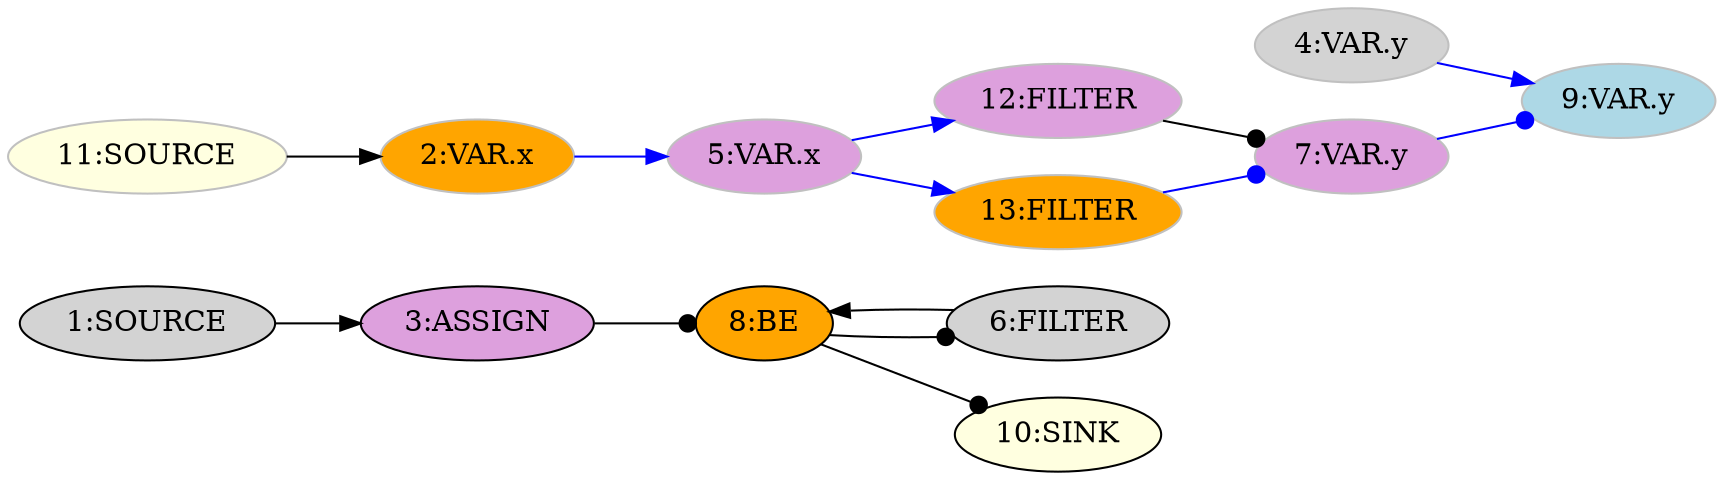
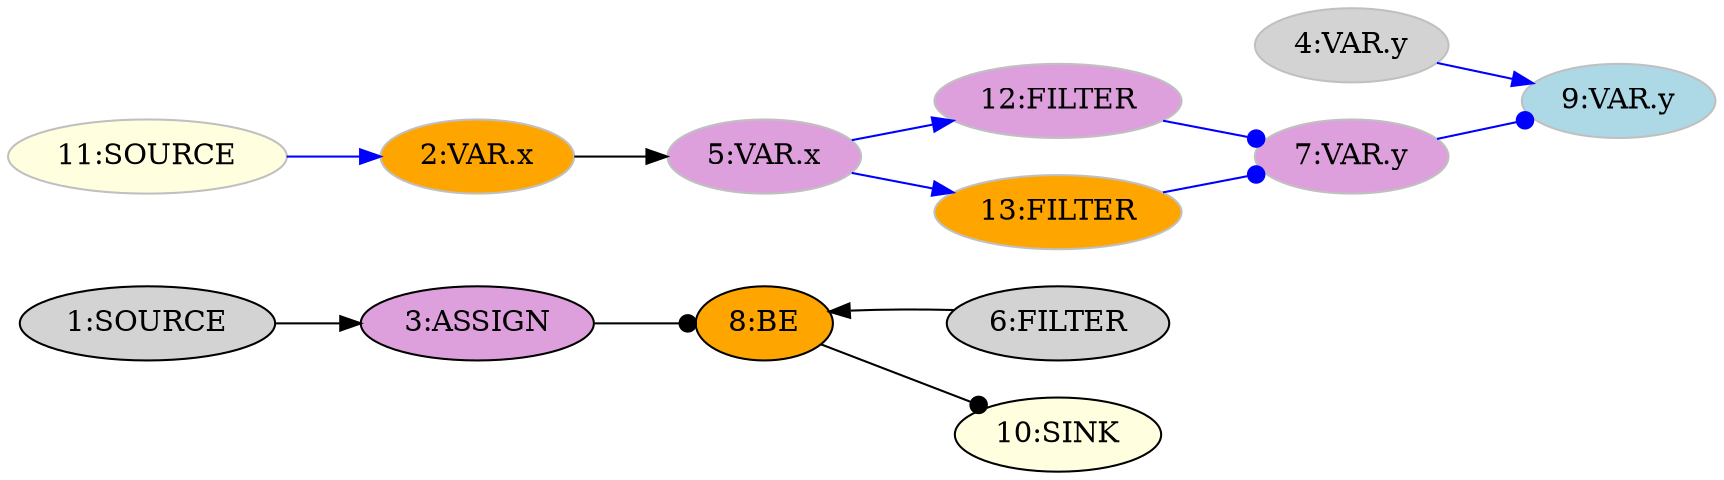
  digraph {
    rankdir=LR
    node [fillcolor=plum style=filled color=grey]
    edge [arrowhead=normal color=blue]
    n1 [label="3:ASSIGN" color=""]
    n2 [fillcolor=orange label="8:BE" color=""]
    n3 [fillcolor=lightgrey label="6:FILTER" color=""]
    n4 [fillcolor=lightyellow label="10:SINK" color=""]
    n5 [fillcolor=lightgrey label="1:SOURCE" color=""]
    n6 [fillcolor=orange label="2:VAR.x"]
    n7 [label="5:VAR.x"]
    n8 [label="12:FILTER"]
    n9 [fillcolor=orange label="13:FILTER"]
    n10 [fillcolor=lightgrey label="4:VAR.y"]
    n11 [fillcolor=lightblue label="9:VAR.y"]
    n12 [label="7:VAR.y"]
    n13 [fillcolor=lightyellow label="11:SOURCE"]
    n1 -> n2 [arrowhead=dot color=black]
-   n2 -> n3 [arrowhead=dot color=black]
    n2 -> n4 [arrowhead=dot color=black]
    n3 -> n2 [color=black]
    n5 -> n1 [color=black]
-   n6 -> n7
+   n6 -> n7 [color=black]
    n7 -> n8
    n7 -> n9
-   n8 -> n12 [arrowhead=dot color=black]
+   n8 -> n12 [arrowhead=dot]
    n9 -> n12 [arrowhead=dot]
    n10 -> n11
    n12 -> n11 [arrowhead=dot]
-   n13 -> n6 [color=black]
+   n13 -> n6
  }
